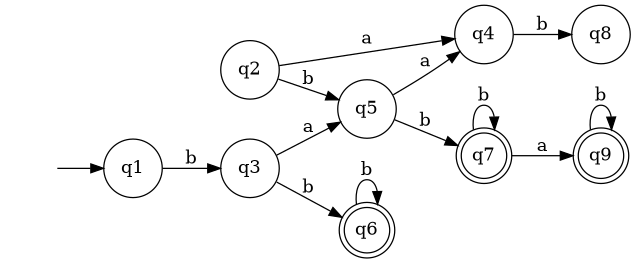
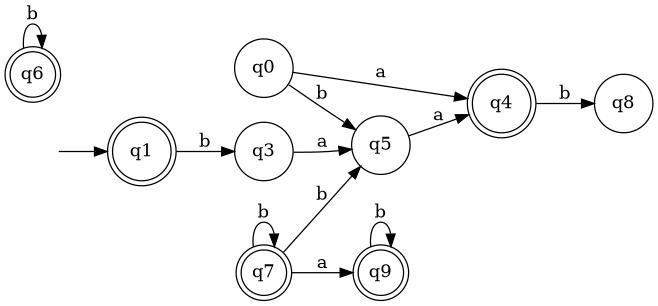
  digraph {
    rankdir=LR
    node [margin=0.1 shape=circle]
    q9 [margin=0 shape=doublecircle]
    q7 [margin=0 shape=doublecircle]
    q6 [margin=0 shape=doublecircle]
    " " [color=white width=0]
-   q1
+   q1 [shape=doublecircle]
    q3
-   q2
-   q4
+   q2 [label=q0]
+   q4 [shape=doublecircle]
    q5
    q8
    q9 -> q9 [label=b]
    q7 -> q9 [label=a]
    q7 -> q7 [label=b]
    q6 -> q6 [label=b]
    " " -> q1
    q1 -> q3 [label=b]
-   q3 -> q6 [label=b]
    q3 -> q5 [label=a]
    q2 -> q4 [label=a]
    q2 -> q5 [label=b]
    q4 -> q8 [label=b]
-   q5 -> q7 [label=b]
+   q7 -> q5 [label=b]
    q5 -> q4 [label=a]
  }
